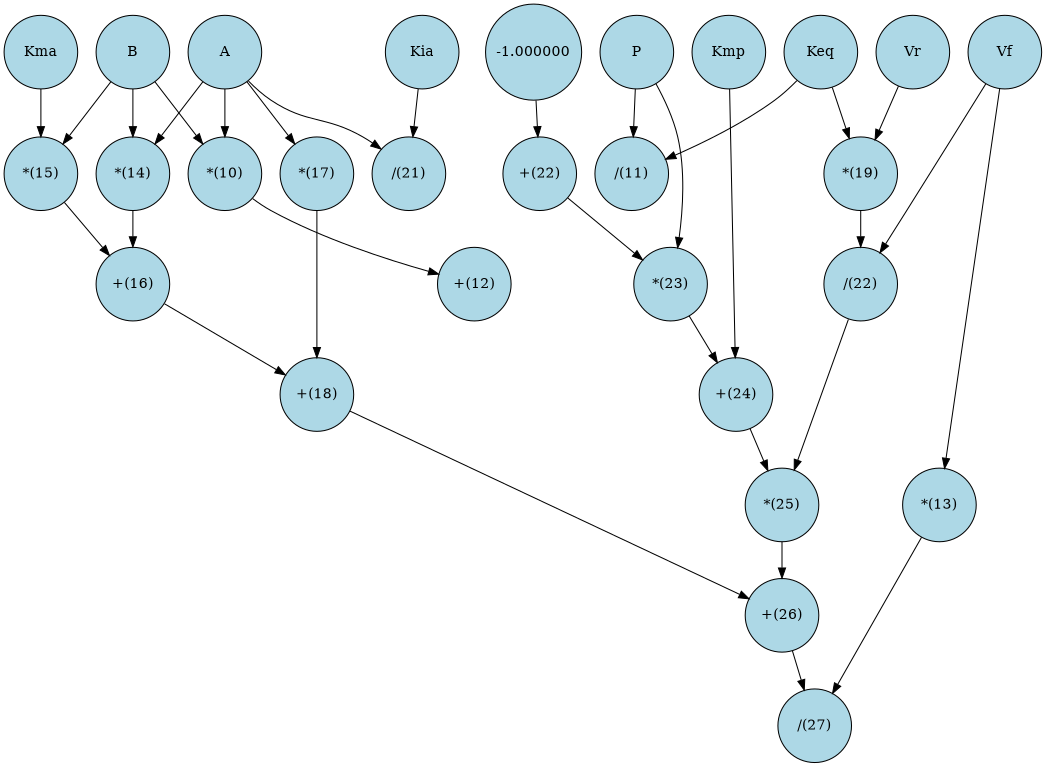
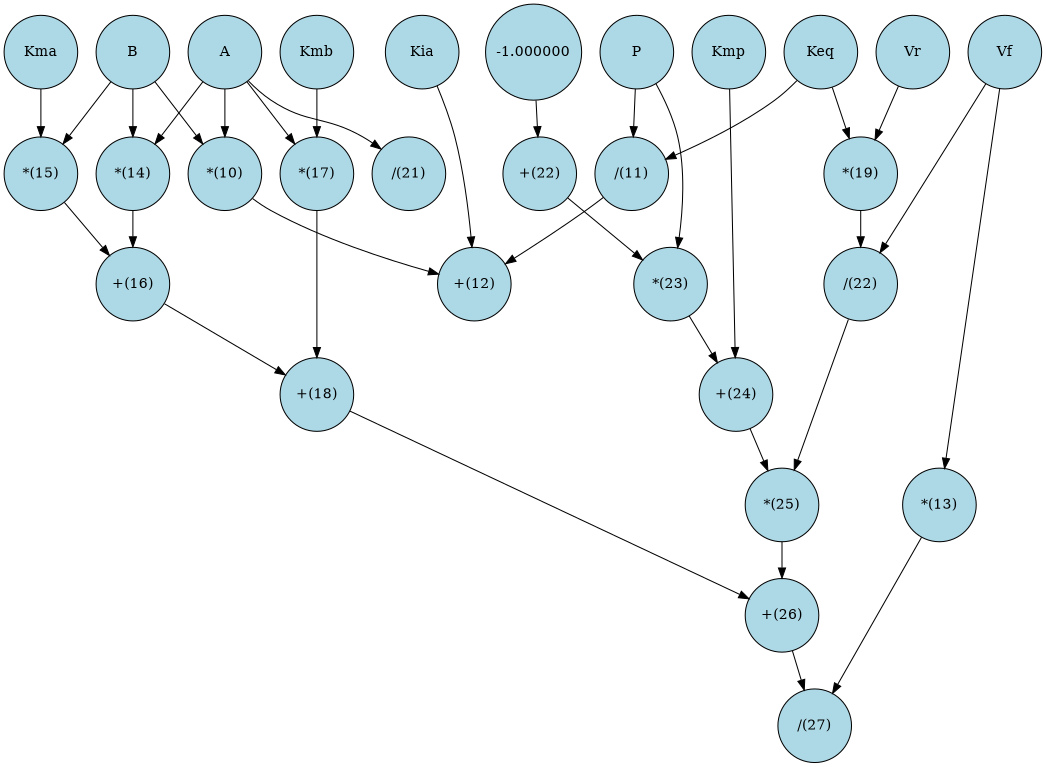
  digraph {
    node [fillcolor=lightblue shape=circle style=filled]
    Vf [height=1 width=1]
    A [height=1 width=1]
    B [height=1 width=1]
    P [height=1 width=1]
    Keq [height=1 width=1]
    Kma [height=1 width=1]
+   Kmb [height=1 width=1]
    Vr [height=1 width=1]
    Kmp [height=1 width=1]
    -1.000000 [height=1 width=1]
    Kia [height=1 width=1]
    "*(13)" [height=1 width=1]
    n13 [height=1 label="/(22)" width=1]
    "*(10)" [height=1 width=1]
    "*(14)" [height=1 width=1]
    "*(17)" [height=1 width=1]
    "/(21)" [height=1 width=1]
    "*(15)" [height=1 width=1]
    "/(11)" [height=1 width=1]
    "*(23)" [height=1 width=1]
    "*(19)" [height=1 width=1]
    "+(24)" [height=1 width=1]
    "+(22)" [height=1 width=1]
    "/(27)" [height=1 width=1]
    "*(25)" [height=1 width=1]
    "+(12)" [height=1 width=1]
    "+(16)" [height=1 width=1]
    "+(18)" [height=1 width=1]
    "+(26)" [height=1 width=1]
    subgraph sub_1 {
      rank=same
      Vf
      A
      B
      P
      Keq
      Kma
+     Kmb
      Vr
      Kmp
      -1.000000
      Kia
    }
    Vf -> "*(13)"
    Vf -> n13
    A -> "*(10)"
    A -> "*(14)"
    A -> "*(17)"
    A -> "/(21)"
    B -> "*(10)"
    B -> "*(14)"
    B -> "*(15)"
    P -> "/(11)"
    P -> "*(23)"
    Keq -> "/(11)"
    Keq -> "*(19)"
    Kma -> "*(15)"
+   Kmb -> "*(17)"
    Vr -> "*(19)"
    Kmp -> "+(24)"
    -1.000000 -> "+(22)"
-   Kia -> "/(21)"
+   Kia -> "+(12)"
    "*(13)" -> "/(27)"
    n13 -> "*(25)"
    "*(10)" -> "+(12)"
    "*(14)" -> "+(16)"
    "*(17)" -> "+(18)"
    "*(15)" -> "+(16)"
+   "/(11)" -> "+(12)"
    "*(23)" -> "+(24)"
    "*(19)" -> n13
    "+(24)" -> "*(25)"
    "+(22)" -> "*(23)"
    "*(25)" -> "+(26)"
    "+(16)" -> "+(18)"
    "+(18)" -> "+(26)"
    "+(26)" -> "/(27)"
  }
